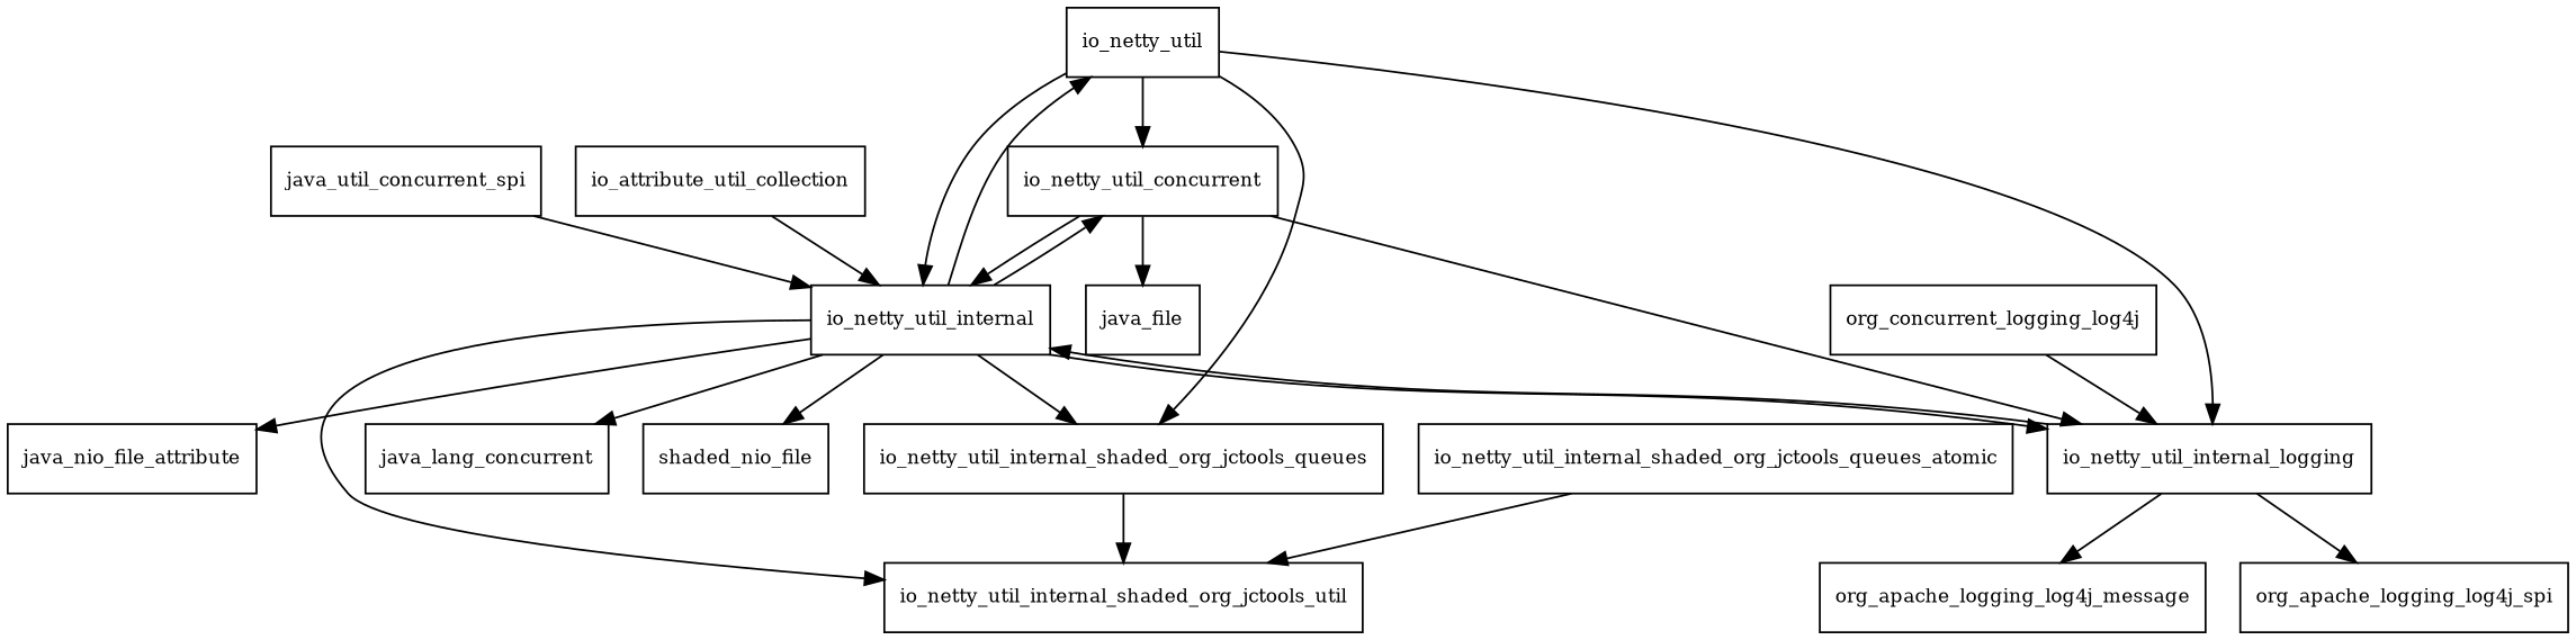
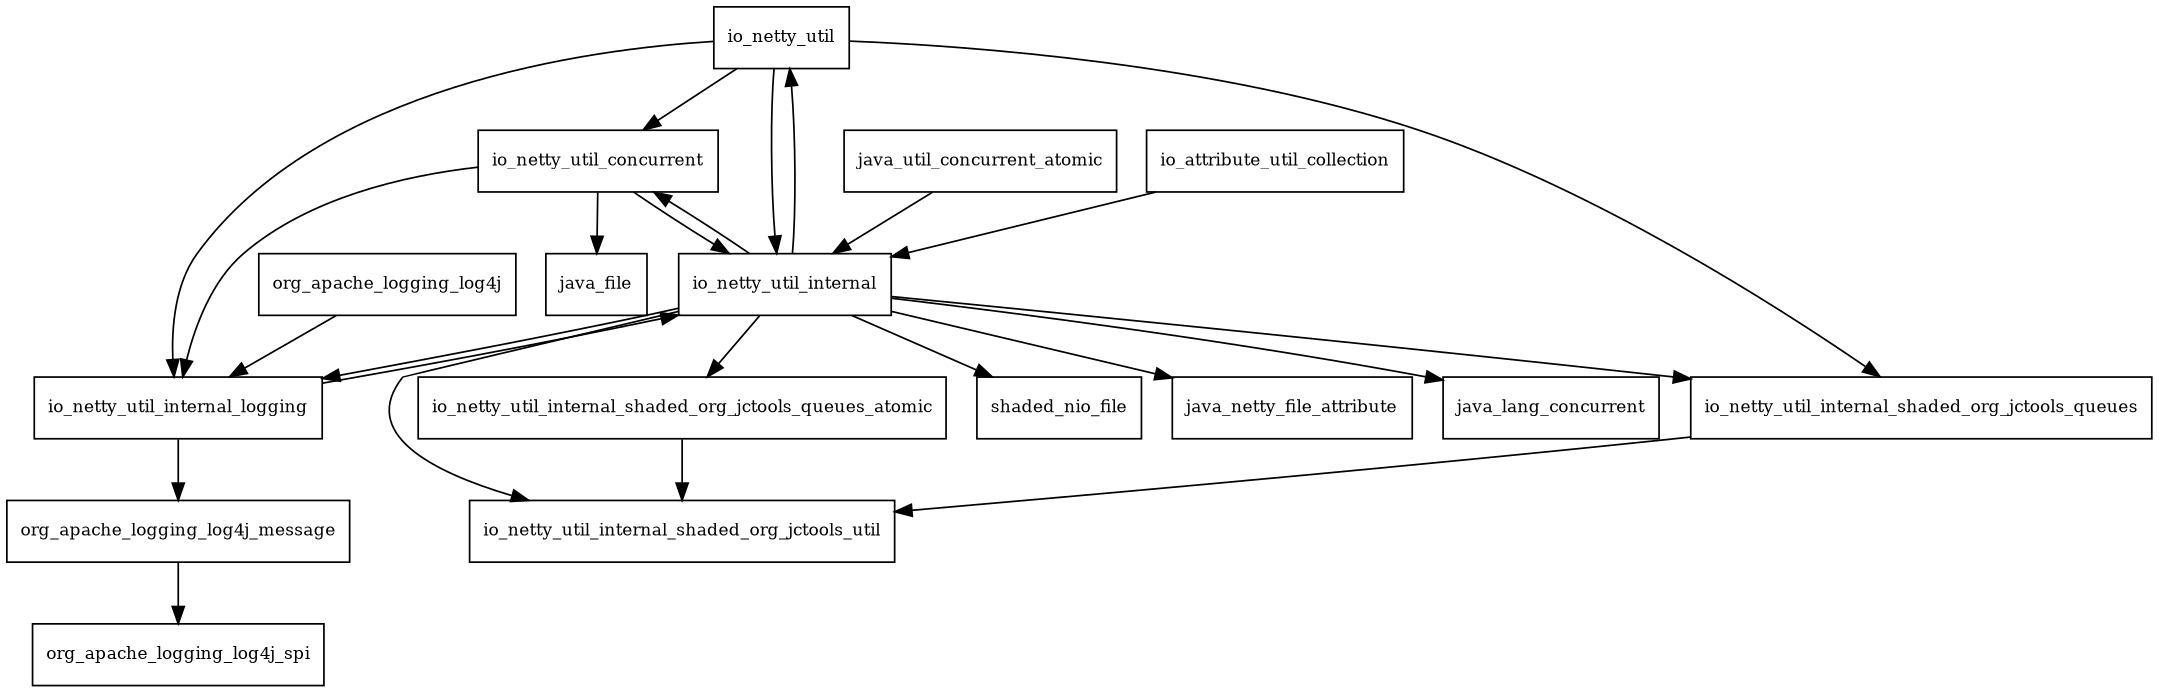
  digraph {
    node [fontsize=10.0 shape=box]
    io_netty_util
    io_netty_util_concurrent
    io_netty_util_internal
    io_netty_util_internal_logging
    io_netty_util_internal_shaded_org_jctools_queues
    n6 [label=java_file]
    io_netty_util_internal_shaded_org_jctools_queues_atomic
    io_netty_util_internal_shaded_org_jctools_util
    n9 [label=shaded_nio_file]
-   java_nio_file_attribute
+   java_nio_file_attribute [label=java_netty_file_attribute]
    n11 [label=java_lang_concurrent]
    org_apache_logging_log4j_message
    org_apache_logging_log4j_spi
-   java_util_concurrent_atomic [label=java_util_concurrent_spi]
-   org_apache_logging_log4j [label=org_concurrent_logging_log4j]
+   java_util_concurrent_atomic
+   org_apache_logging_log4j
    n16 [label=io_attribute_util_collection]
    io_netty_util -> io_netty_util_concurrent
    io_netty_util -> io_netty_util_internal
    io_netty_util -> io_netty_util_internal_logging
    io_netty_util -> io_netty_util_internal_shaded_org_jctools_queues
    io_netty_util_concurrent -> io_netty_util_internal
    io_netty_util_concurrent -> io_netty_util_internal_logging
    io_netty_util_concurrent -> n6
    io_netty_util_internal -> io_netty_util
    io_netty_util_internal -> io_netty_util_concurrent
    io_netty_util_internal -> io_netty_util_internal_logging
    io_netty_util_internal -> io_netty_util_internal_shaded_org_jctools_queues
+   io_netty_util_internal -> io_netty_util_internal_shaded_org_jctools_queues_atomic
    io_netty_util_internal -> io_netty_util_internal_shaded_org_jctools_util
    io_netty_util_internal -> n9
    io_netty_util_internal -> java_nio_file_attribute
    io_netty_util_internal -> n11
    io_netty_util_internal_logging -> io_netty_util_internal
    io_netty_util_internal_logging -> org_apache_logging_log4j_message
-   io_netty_util_internal_logging -> org_apache_logging_log4j_spi
+   org_apache_logging_log4j_message -> org_apache_logging_log4j_spi
    io_netty_util_internal_shaded_org_jctools_queues -> io_netty_util_internal_shaded_org_jctools_util
    io_netty_util_internal_shaded_org_jctools_queues_atomic -> io_netty_util_internal_shaded_org_jctools_util
    java_util_concurrent_atomic -> io_netty_util_internal
    org_apache_logging_log4j -> io_netty_util_internal_logging
    n16 -> io_netty_util_internal
  }
